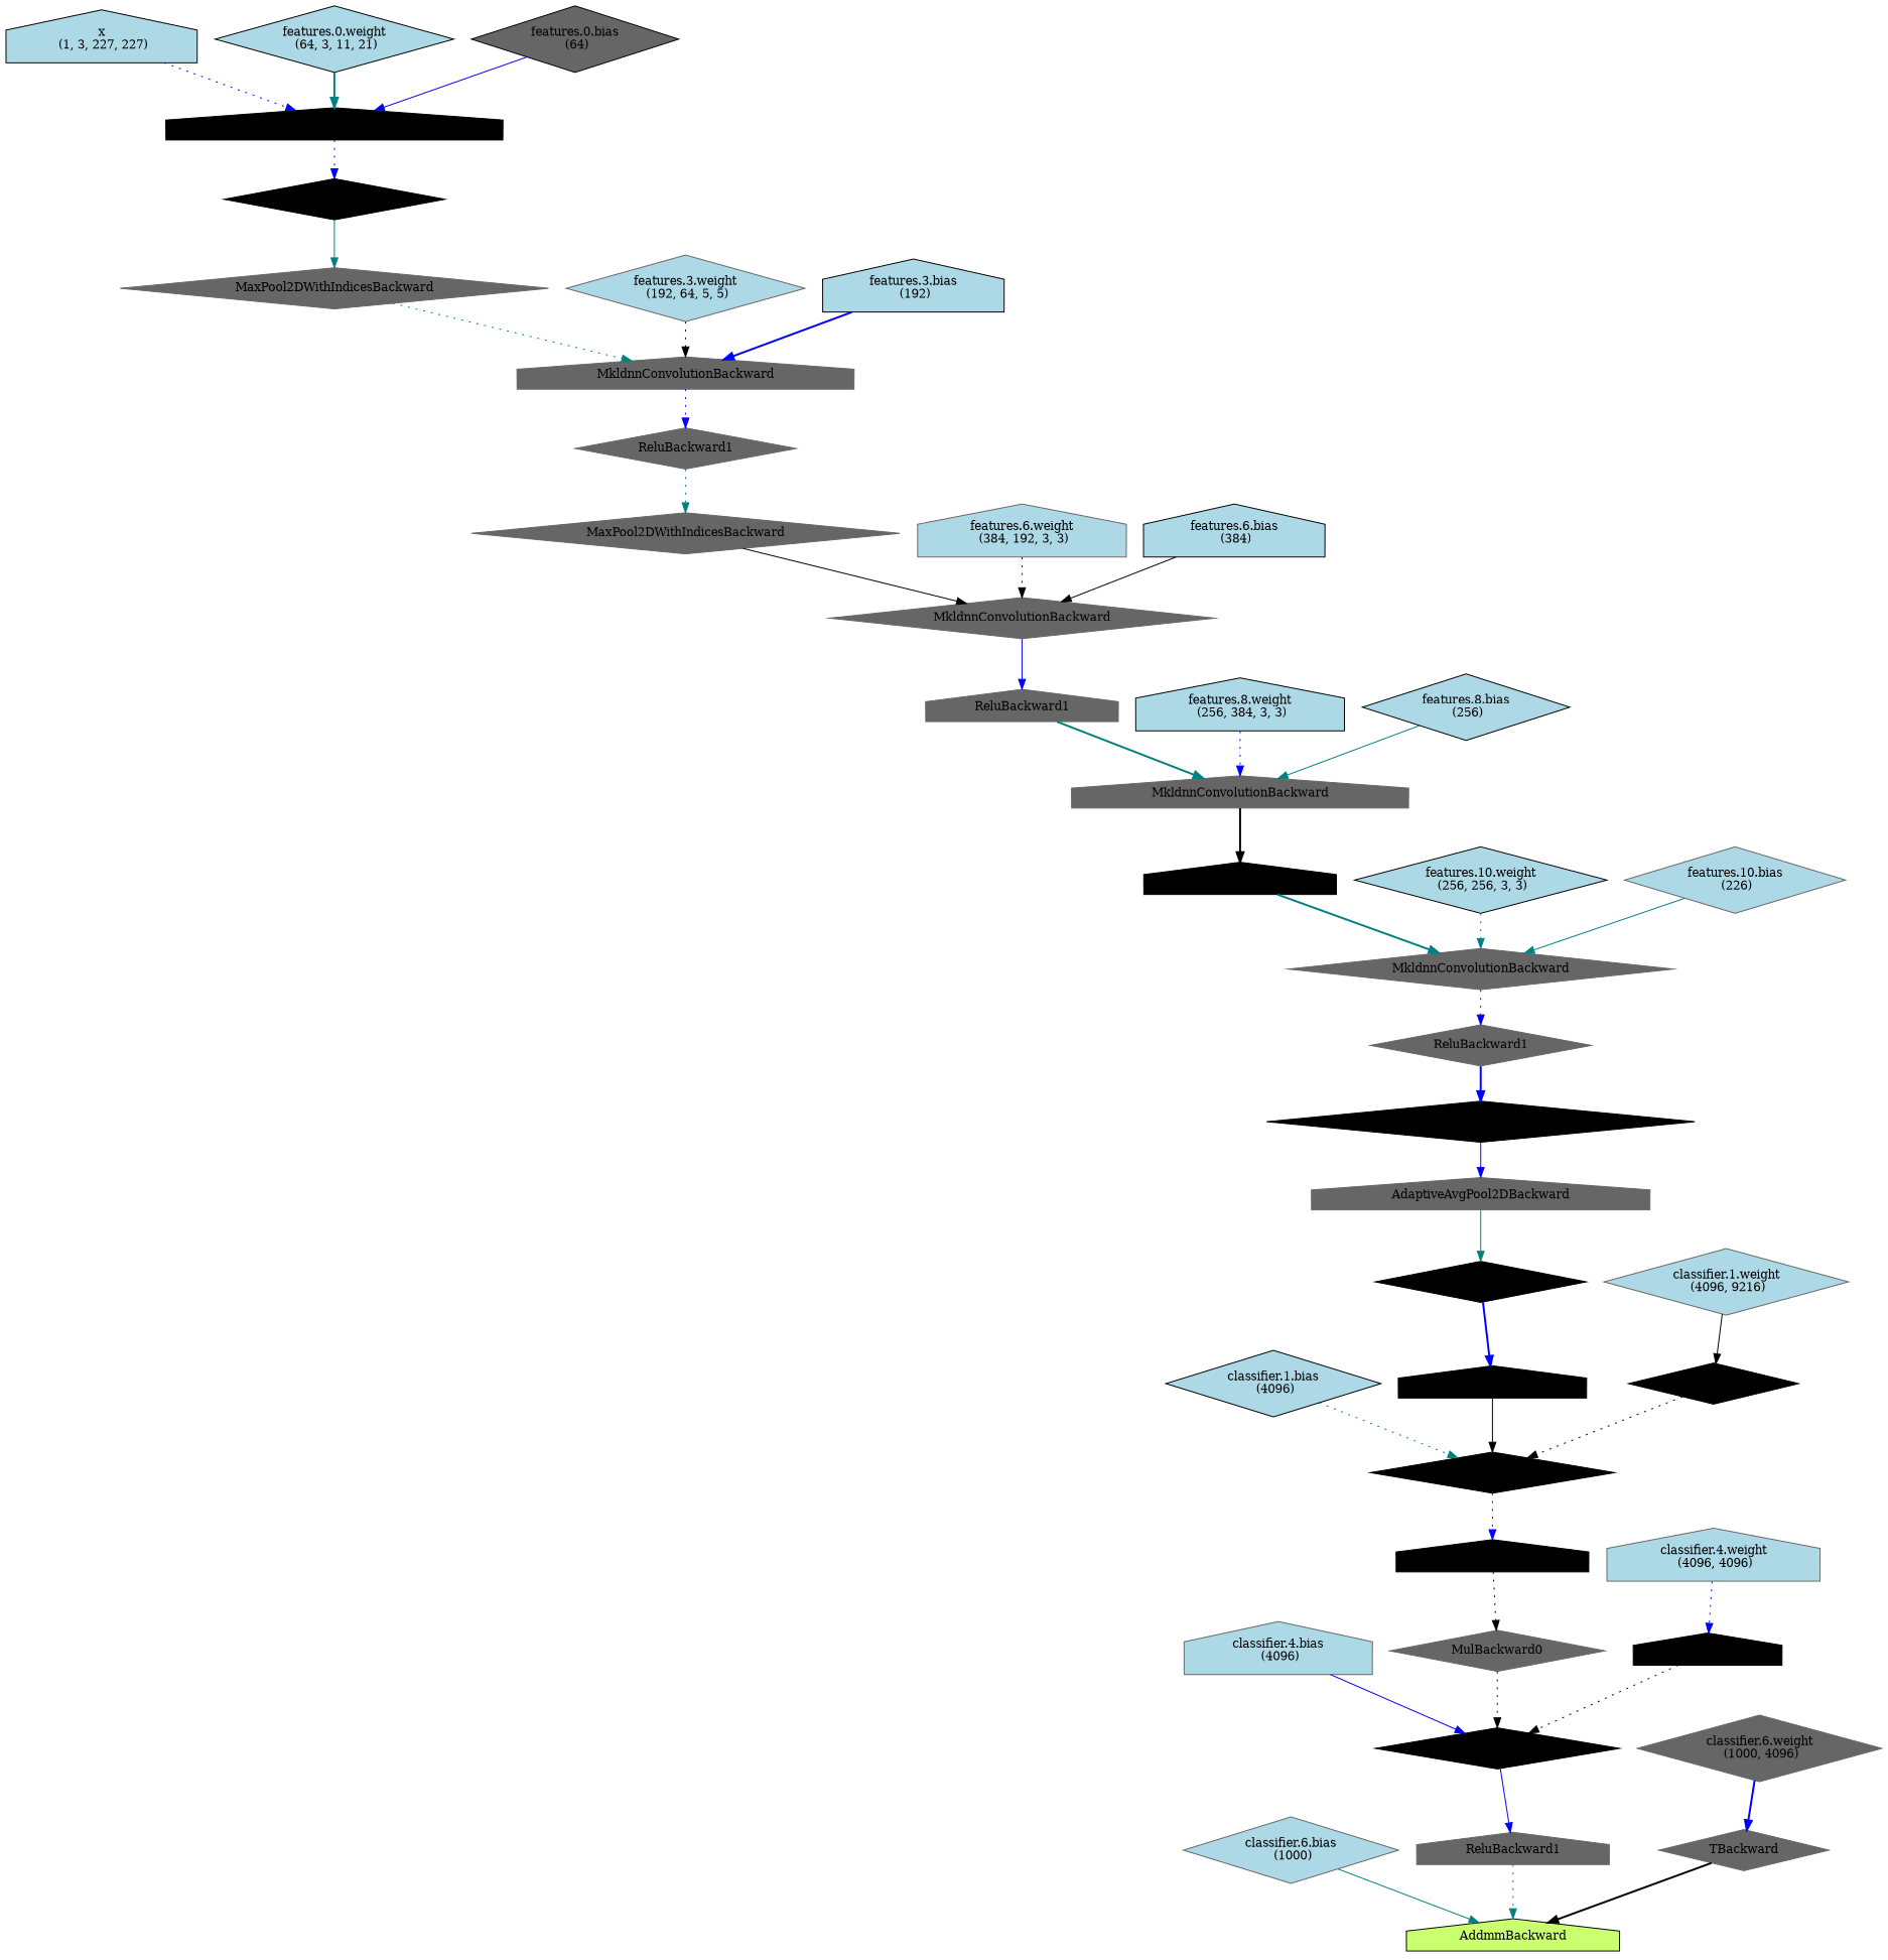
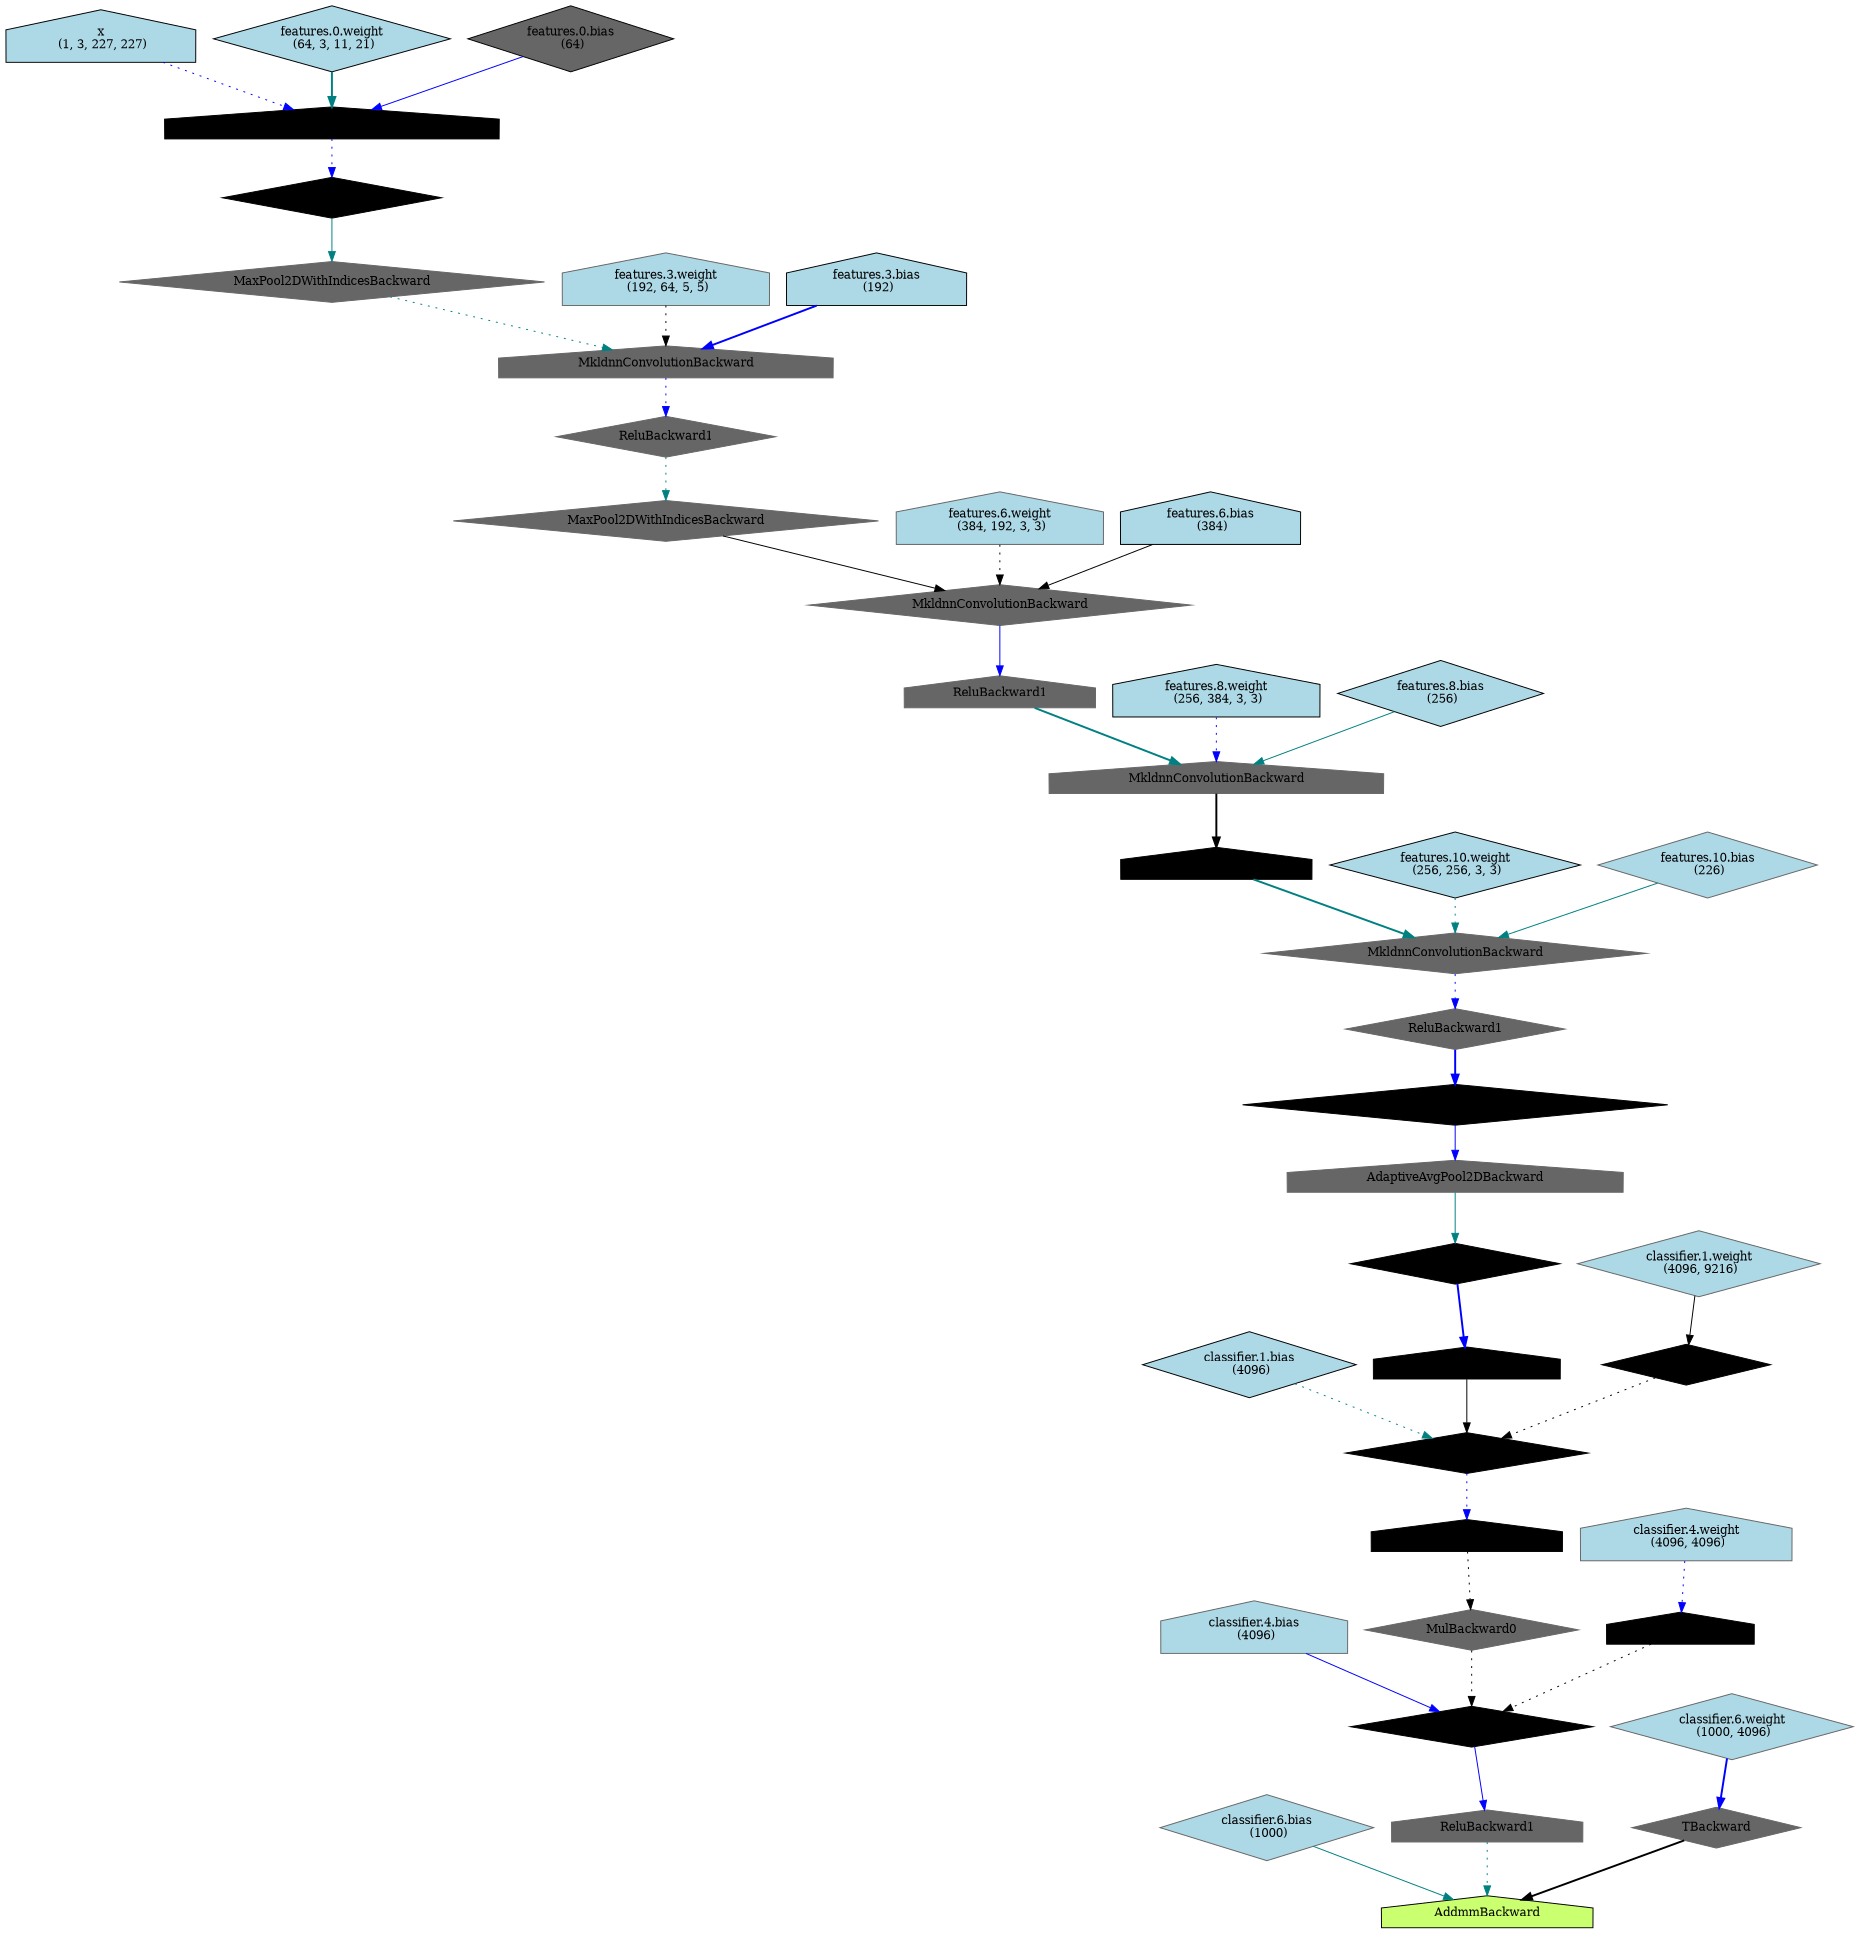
  digraph {
    node [align=left color=black fontsize=12 ranksep=0.1 shape=diamond style=filled]
    edge [color=blue style=dotted]
    n1 [fillcolor=darkolivegreen1 height=0.2 label=AddmmBackward shape=house]
    n2 [color=gray40 fillcolor=lightblue height=0.2 label="classifier.6.bias\n (1000)"]
    n3 [color=gray40 height=0.2 label=ReluBackward1 shape=house]
    n4 [height=0.2 label=AddmmBackward]
    n5 [color=gray40 fillcolor=lightblue height=0.2 label="classifier.4.bias\n (4096)" shape=house]
    n6 [color=gray40 height=0.2 label=MulBackward0]
    n7 [height=0.2 label=ReluBackward1 shape=house]
    n8 [height=0.2 label=AddmmBackward]
    n9 [fillcolor=lightblue height=0.2 label="classifier.1.bias\n (4096)"]
    n10 [height=0.2 label=MulBackward0 shape=house]
    n11 [height=0.2 label=ViewBackward]
    n12 [color=gray40 height=0.2 label=AdaptiveAvgPool2DBackward shape=house]
    n13 [height=0.2 label=MaxPool2DWithIndicesBackward]
    n14 [color=gray40 height=0.2 label=ReluBackward1]
    n15 [color=gray40 height=0.2 label=MkldnnConvolutionBackward]
    n16 [height=0.2 label=ReluBackward1 shape=house]
    n17 [color=gray40 height=0.2 label=MkldnnConvolutionBackward shape=house]
    n18 [color=gray40 height=0.2 label=ReluBackward1 shape=house]
    n19 [color=gray40 height=0.2 label=MkldnnConvolutionBackward]
    n20 [color=gray40 height=0.2 label=MaxPool2DWithIndicesBackward]
    n21 [color=gray40 height=0.2 label=ReluBackward1]
    n22 [color=gray40 height=0.2 label=MkldnnConvolutionBackward shape=house]
    n23 [color=gray40 height=0.2 label=MaxPool2DWithIndicesBackward]
    n24 [height=0.2 label=ReluBackward1]
    n25 [height=0.2 label=MkldnnConvolutionBackward shape=house]
    n26 [fillcolor=lightblue height=0.2 label="x\n (1, 3, 227, 227)" shape=house]
    n27 [fillcolor=lightblue height=0.2 label="features.0.weight\n (64, 3, 11, 21)"]
    n28 [fillcolor=gray40 height=0.2 label="features.0.bias\n (64)"]
-   n29 [color=gray40 fillcolor=lightblue height=0.2 label="features.3.weight\n (192, 64, 5, 5)"]
+   n29 [color=gray40 fillcolor=lightblue height=0.2 label="features.3.weight\n (192, 64, 5, 5)" shape=house]
    n30 [fillcolor=lightblue height=0.2 label="features.3.bias\n (192)" shape=house]
    n31 [color=gray40 fillcolor=lightblue height=0.2 label="features.6.weight\n (384, 192, 3, 3)" shape=house]
    n32 [fillcolor=lightblue height=0.2 label="features.6.bias\n (384)" shape=house]
    n33 [fillcolor=lightblue height=0.2 label="features.8.weight\n (256, 384, 3, 3)" shape=house]
    n34 [fillcolor=lightblue height=0.2 label="features.8.bias\n (256)"]
    n35 [fillcolor=lightblue height=0.2 label="features.10.weight\n (256, 256, 3, 3)"]
    n36 [color=gray40 fillcolor=lightblue height=0.2 label="features.10.bias\n (226)"]
    n37 [height=0.2 label=TBackward]
    n38 [color=gray40 fillcolor=lightblue height=0.2 label="classifier.1.weight\n (4096, 9216)"]
    n39 [height=0.2 label=TBackward shape=house]
    n40 [color=gray40 fillcolor=lightblue height=0.2 label="classifier.4.weight\n (4096, 4096)" shape=house]
    n41 [color=gray40 height=0.2 label=TBackward]
-   n42 [color=gray40 fillcolor=gray40 height=0.2 label="classifier.6.weight\n (1000, 4096)"]
+   n42 [color=gray40 fillcolor=lightblue height=0.2 label="classifier.6.weight\n (1000, 4096)"]
    n2 -> n1 [color=teal style=solid]
    n3 -> n1 [color=teal]
    n4 -> n3 [style=solid]
    n5 -> n4 [style=solid]
    n6 -> n4 [color=black]
    n7 -> n6 [color=black]
    n8 -> n7
    n9 -> n8 [color=teal]
    n10 -> n8 [color=black style=solid]
    n11 -> n10 [style=bold]
    n12 -> n11 [color=teal style=solid]
    n13 -> n12 [style=solid]
    n14 -> n13 [style=bold]
    n15 -> n14
    n16 -> n15 [color=teal style=bold]
    n17 -> n16 [color=black style=bold]
    n18 -> n17 [color=teal style=bold]
    n19 -> n18 [style=solid]
    n20 -> n19 [color=black style=solid]
    n21 -> n20 [color=teal]
    n22 -> n21
    n23 -> n22 [color=teal]
    n24 -> n23 [color=teal style=solid]
    n25 -> n24
    n26 -> n25
    n27 -> n25 [color=teal style=bold]
    n28 -> n25 [style=solid]
    n29 -> n22 [color=black]
    n30 -> n22 [style=bold]
    n31 -> n19 [color=black]
    n32 -> n19 [color=black style=solid]
    n33 -> n17
    n34 -> n17 [color=teal style=solid]
    n35 -> n15 [color=teal]
    n36 -> n15 [color=teal style=solid]
    n37 -> n8 [color=black]
    n38 -> n37 [color=black style=solid]
    n39 -> n4 [color=black]
    n40 -> n39
    n41 -> n1 [color=black style=bold]
    n42 -> n41 [style=bold]
  }
